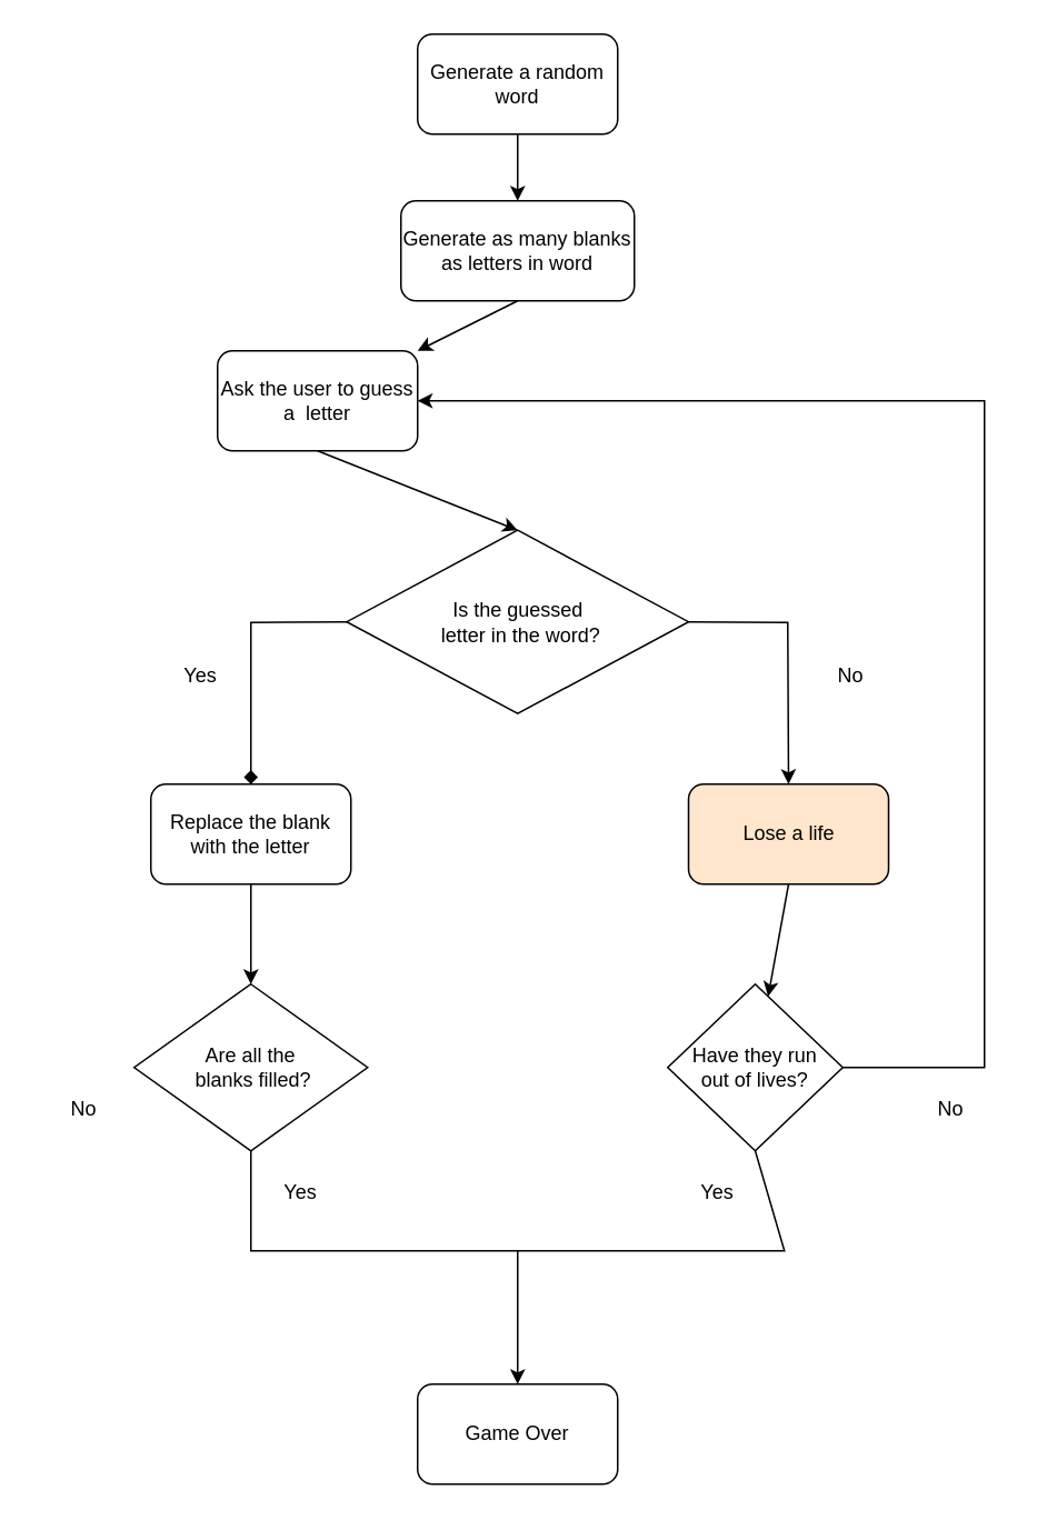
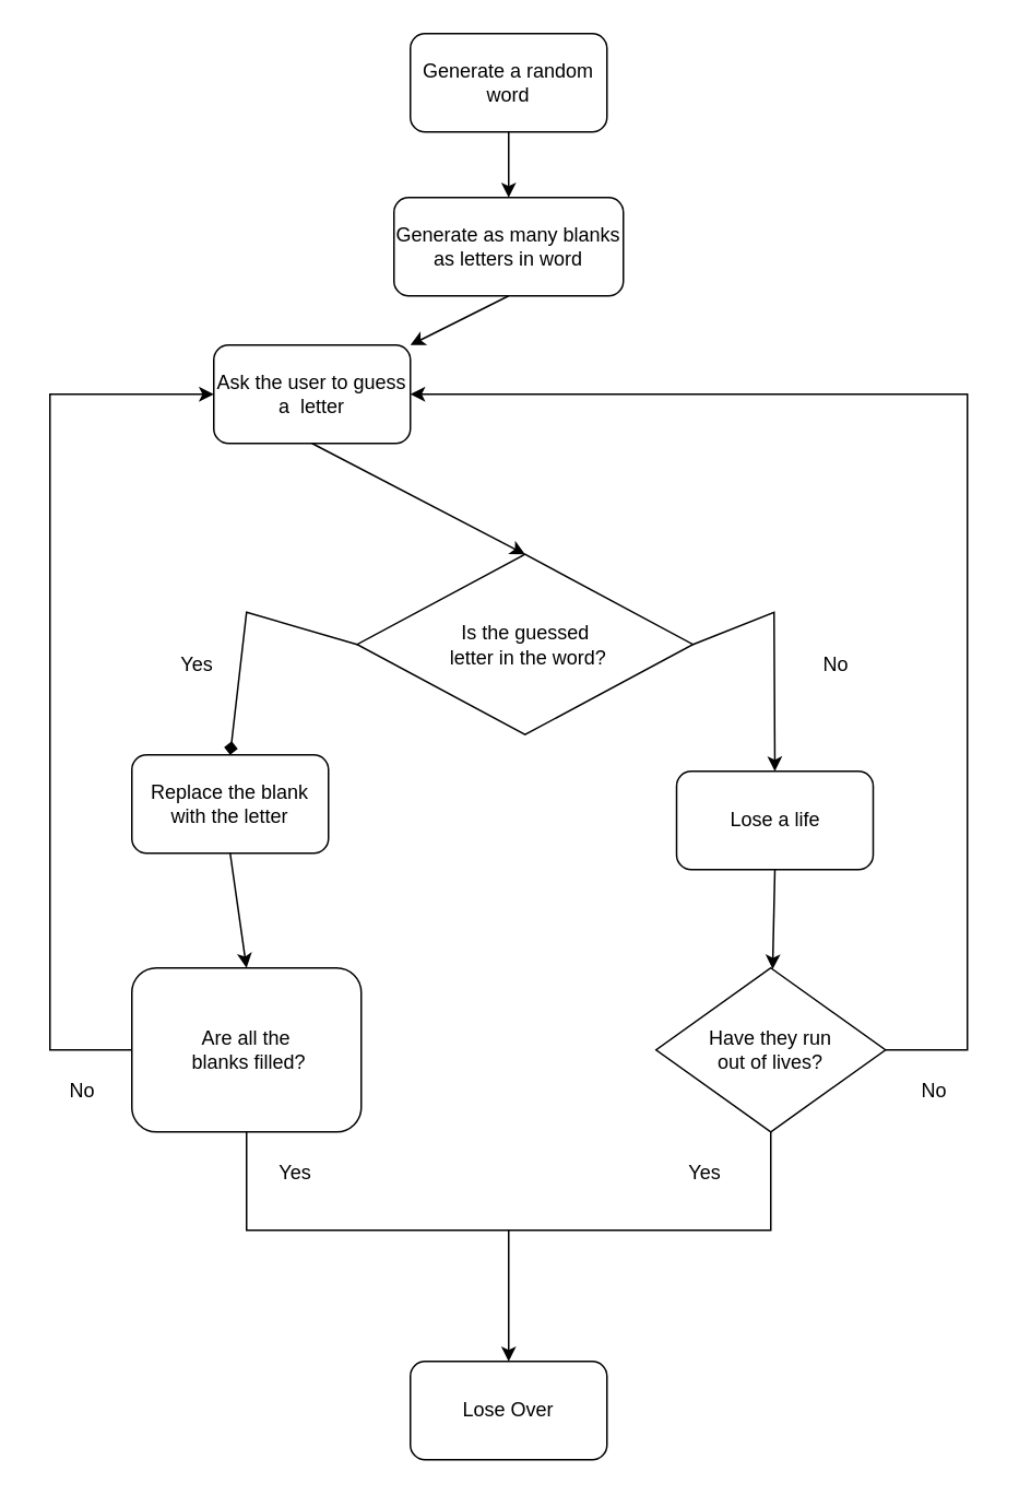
  <mxCell id="0" />
  <mxCell id="1" parent="0" />
  <mxCell id="2" value="Generate a random word" style="rounded=1;whiteSpace=wrap;html=1;" vertex="1" parent="1"><mxGeometry x="250" y="20" width="120" height="60" as="geometry" /></mxCell>
  <mxCell id="3" value="" style="endArrow=classic;html=1;rounded=0;exitX=0.5;exitY=1;exitDx=0;exitDy=0;" edge="1" parent="1" source="2"><mxGeometry width="50" height="50" relative="1" as="geometry"><mxPoint x="310" y="420" as="sourcePoint" /><mxPoint x="310" y="120" as="targetPoint" /></mxGeometry></mxCell>
  <mxCell id="4" value="Generate as many blanks as letters in word" style="rounded=1;whiteSpace=wrap;html=1;" vertex="1" parent="1"><mxGeometry x="240" y="120" width="140" height="60" as="geometry" /></mxCell>
  <mxCell id="5" value="" style="endArrow=classic;html=1;rounded=0;exitX=0.5;exitY=1;exitDx=0;exitDy=0;" edge="1" parent="1" source="4" target="6"><mxGeometry width="50" height="50" relative="1" as="geometry"><mxPoint x="310" y="420" as="sourcePoint" /><mxPoint x="310" y="220" as="targetPoint" /></mxGeometry></mxCell>
  <mxCell id="6" value="Ask the user to guess a&amp;nbsp; letter" style="rounded=1;whiteSpace=wrap;html=1;" vertex="1" parent="1"><mxGeometry x="130" y="210" width="120" height="60" as="geometry" /></mxCell>
- <mxCell id="7" value="&lt;div&gt;Is the guessed&lt;/div&gt;&lt;div&gt;&amp;nbsp;letter in the word?&lt;/div&gt;" style="rhombus;whiteSpace=wrap;html=1;" vertex="1" parent="1"><mxGeometry x="207.5" y="317.64" width="205" height="110" as="geometry" /></mxCell>
+ <mxCell id="7" value="&lt;div&gt;Is the guessed&lt;/div&gt;&lt;div&gt;&amp;nbsp;letter in the word?&lt;/div&gt;" style="rhombus;whiteSpace=wrap;html=1;" vertex="1" parent="1"><mxGeometry x="217.5" y="337.64" width="205" height="110" as="geometry" /></mxCell>
  <mxCell id="8" value="" style="endArrow=classic;html=1;rounded=0;exitX=0.5;exitY=1;exitDx=0;exitDy=0;entryX=0.5;entryY=0;entryDx=0;entryDy=0;" edge="1" parent="1" source="6" target="7"><mxGeometry width="50" height="50" relative="1" as="geometry"><mxPoint x="310" y="420" as="sourcePoint" /><mxPoint x="360" y="370" as="targetPoint" /></mxGeometry></mxCell>
  <mxCell id="9" value="" style="endArrow=diamond;html=1;rounded=0;exitX=0;exitY=0.5;exitDx=0;exitDy=0;entryX=0.5;entryY=0;entryDx=0;entryDy=0;" edge="1" parent="1" source="7" target="13"><mxGeometry width="50" height="50" relative="1" as="geometry"><mxPoint x="200" y="370" as="sourcePoint" /><mxPoint x="150" y="460" as="targetPoint" /><Array as="points"><mxPoint x="150" y="373" /></Array></mxGeometry></mxCell>
  <mxCell id="10" value="Yes" style="text;html=1;align=center;verticalAlign=middle;whiteSpace=wrap;rounded=0;" vertex="1" parent="1"><mxGeometry x="90" y="390" width="60" height="30" as="geometry" /></mxCell>
  <mxCell id="11" value="" style="endArrow=classic;html=1;rounded=0;exitX=1;exitY=0.5;exitDx=0;exitDy=0;entryX=0.5;entryY=0;entryDx=0;entryDy=0;" edge="1" parent="1" source="7" target="14"><mxGeometry width="50" height="50" relative="1" as="geometry"><mxPoint x="420" y="373" as="sourcePoint" /><mxPoint x="472" y="460" as="targetPoint" /><Array as="points"><mxPoint x="472" y="373" /></Array></mxGeometry></mxCell>
  <mxCell id="12" value="No" style="text;html=1;align=center;verticalAlign=middle;whiteSpace=wrap;rounded=0;" vertex="1" parent="1"><mxGeometry x="480" y="390" width="60" height="30" as="geometry" /></mxCell>
- <mxCell id="13" value="Replace the blank with the letter" style="rounded=1;whiteSpace=wrap;html=1;" vertex="1" parent="1"><mxGeometry x="90" y="470" width="120" height="60" as="geometry" /></mxCell>
- <mxCell id="14" value="Lose a life" style="rounded=1;whiteSpace=wrap;html=1;fillColor=#ffe6cc;" vertex="1" parent="1"><mxGeometry x="412.5" y="470" width="120" height="60" as="geometry" /></mxCell>
- <mxCell id="15" value="&lt;div&gt;Are all the&lt;/div&gt;&lt;div&gt;&amp;nbsp;blanks filled?&lt;/div&gt;" style="rhombus;whiteSpace=wrap;html=1;" vertex="1" parent="1"><mxGeometry x="80" y="590" width="140" height="100" as="geometry" /></mxCell>
+ <mxCell id="13" value="Replace the blank with the letter" style="rounded=1;whiteSpace=wrap;html=1;" vertex="1" parent="1"><mxGeometry x="80" y="460" width="120" height="60" as="geometry" /></mxCell>
+ <mxCell id="14" value="Lose a life" style="rounded=1;whiteSpace=wrap;html=1;" vertex="1" parent="1"><mxGeometry x="412.5" y="470" width="120" height="60" as="geometry" /></mxCell>
+ <mxCell id="15" value="&lt;div&gt;Are all the&lt;/div&gt;&lt;div&gt;&amp;nbsp;blanks filled?&lt;/div&gt;" style="whiteSpace=wrap;html=1;rounded=1;" vertex="1" parent="1"><mxGeometry x="80" y="590" width="140" height="100" as="geometry" /></mxCell>
  <mxCell id="16" value="" style="endArrow=classic;html=1;rounded=0;exitX=0.5;exitY=1;exitDx=0;exitDy=0;entryX=0.5;entryY=0;entryDx=0;entryDy=0;" edge="1" parent="1" source="13" target="15"><mxGeometry width="50" height="50" relative="1" as="geometry"><mxPoint x="310" y="690" as="sourcePoint" /><mxPoint x="360" y="640" as="targetPoint" /></mxGeometry></mxCell>
- <mxCell id="17" value="&lt;div&gt;Have they run&lt;/div&gt;&lt;div&gt;out of lives?&lt;br&gt;&lt;/div&gt;" style="rhombus;whiteSpace=wrap;html=1;" vertex="1" parent="1"><mxGeometry x="400" y="590" width="105" height="100" as="geometry" /></mxCell>
+ <mxCell id="17" value="&lt;div&gt;Have they run&lt;/div&gt;&lt;div&gt;out of lives?&lt;br&gt;&lt;/div&gt;" style="rhombus;whiteSpace=wrap;html=1;" vertex="1" parent="1"><mxGeometry x="400" y="590" width="140" height="100" as="geometry" /></mxCell>
  <mxCell id="18" value="" style="endArrow=classic;html=1;rounded=0;exitX=0.5;exitY=1;exitDx=0;exitDy=0;" edge="1" parent="1" source="14" target="17"><mxGeometry width="50" height="50" relative="1" as="geometry"><mxPoint x="310" y="690" as="sourcePoint" /><mxPoint x="360" y="640" as="targetPoint" /></mxGeometry></mxCell>
+ <mxCell id="19" value="" style="endArrow=classic;html=1;rounded=0;exitX=0;exitY=0.5;exitDx=0;exitDy=0;entryX=0;entryY=0.5;entryDx=0;entryDy=0;" edge="1" parent="1" source="15" target="6"><mxGeometry width="50" height="50" relative="1" as="geometry"><mxPoint x="310" y="690" as="sourcePoint" /><mxPoint x="140" y="260" as="targetPoint" /><Array as="points"><mxPoint x="30" y="640" /><mxPoint x="30" y="240" /></Array></mxGeometry></mxCell>
  <mxCell id="20" value="No" style="text;html=1;align=center;verticalAlign=middle;whiteSpace=wrap;rounded=0;" vertex="1" parent="1"><mxGeometry x="20" y="650" width="60" height="30" as="geometry" /></mxCell>
  <mxCell id="21" value="" style="endArrow=classic;html=1;rounded=0;exitX=1;exitY=0.5;exitDx=0;exitDy=0;entryX=1;entryY=0.5;entryDx=0;entryDy=0;" edge="1" parent="1" source="17" target="6"><mxGeometry width="50" height="50" relative="1" as="geometry"><mxPoint x="640" y="640" as="sourcePoint" /><mxPoint x="810" y="240" as="targetPoint" /><Array as="points"><mxPoint x="590" y="640" /><mxPoint x="590" y="240" /></Array></mxGeometry></mxCell>
  <mxCell id="22" value="Yes" style="text;html=1;align=center;verticalAlign=middle;whiteSpace=wrap;rounded=0;" vertex="1" parent="1"><mxGeometry x="400" y="700" width="60" height="30" as="geometry" /></mxCell>
  <mxCell id="23" value="" style="endArrow=none;html=1;rounded=0;exitX=0.5;exitY=1;exitDx=0;exitDy=0;entryX=0.5;entryY=1;entryDx=0;entryDy=0;" edge="1" parent="1" source="15" target="17"><mxGeometry width="50" height="50" relative="1" as="geometry"><mxPoint x="310" y="690" as="sourcePoint" /><mxPoint x="470" y="750" as="targetPoint" /><Array as="points"><mxPoint x="150" y="750" /><mxPoint x="300" y="750" /><mxPoint x="470" y="750" /></Array></mxGeometry></mxCell>
  <mxCell id="24" value="" style="endArrow=classic;html=1;rounded=0;" edge="1" parent="1"><mxGeometry width="50" height="50" relative="1" as="geometry"><mxPoint x="310" y="750" as="sourcePoint" /><mxPoint x="310" y="830" as="targetPoint" /></mxGeometry></mxCell>
- <mxCell id="25" value="Game Over" style="rounded=1;whiteSpace=wrap;html=1;" vertex="1" parent="1"><mxGeometry x="250" y="830" width="120" height="60" as="geometry" /></mxCell>
+ <mxCell id="25" value="Lose Over" style="rounded=1;whiteSpace=wrap;html=1;" vertex="1" parent="1"><mxGeometry x="250" y="830" width="120" height="60" as="geometry" /></mxCell>
  <mxCell id="26" value="Yes" style="text;html=1;align=center;verticalAlign=middle;whiteSpace=wrap;rounded=0;" vertex="1" parent="1"><mxGeometry x="150" y="700" width="60" height="30" as="geometry" /></mxCell>
  <mxCell id="27" value="No" style="text;html=1;align=center;verticalAlign=middle;whiteSpace=wrap;rounded=0;" vertex="1" parent="1"><mxGeometry x="540" y="650" width="60" height="30" as="geometry" /></mxCell>
